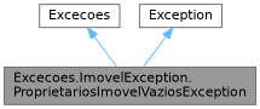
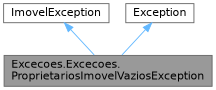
  digraph {
    node [color=gray40 fillcolor=white fontname=Helvetica fontsize=12 shape=box style=filled]
    edge [color=steelblue1 dir=back fontname=Helvetica fontsize=12 labelfontname=Helvetica labelfontsize=10 style=solid]
-   n1 [fillcolor=grey60 fontcolor=black height=0.2 label="Excecoes.ImovelException.\lProprietariosImovelVaziosException" width=0.4]
-   n2 [height=0.2 label=Excecoes width=0.4]
+   n1 [fillcolor=grey60 fontcolor=black height=0.2 label="Excecoes.Excecoes.\lProprietariosImovelVaziosException" width=0.4]
+   n2 [height=0.2 label=ImovelException width=0.4]
    n3 [height=0.2 label=Exception width=0.4]
    n2 -> n1
    n3 -> n1
  }
